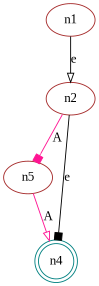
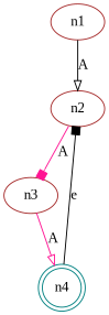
  digraph {
    fontname="Liberation Serif"
    rankdir=TB
    node [color=brown fontname="Liberation Serif"]
    edge [arrowhead=onormal color=black fontname="Liberation Serif"]
    n1
    n2
-   n3 [label=n5]
+   n3
    n4 [color=teal shape=doublecircle]
-   n1 -> n2 [label=e]
+   n1 -> n2 [label=A]
    n2 -> n3 [arrowhead=box color=deeppink label=A]
    n3 -> n4 [color=deeppink label=A]
-   n2 -> n4 [arrowhead=box label=e]
+   n4 -> n2 [arrowhead=box label=e]
  }
